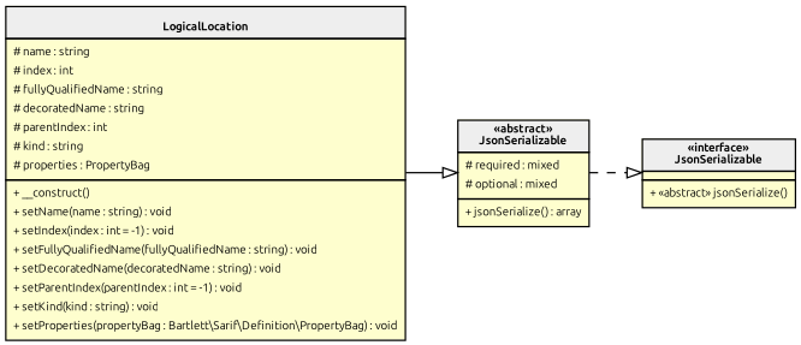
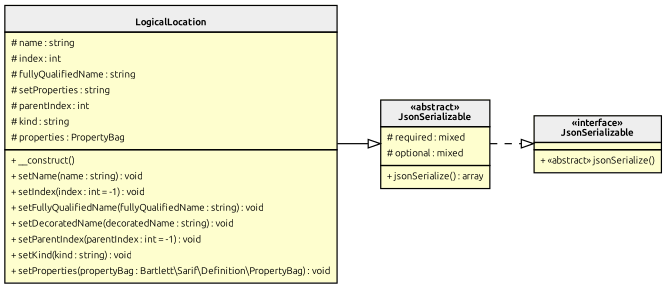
  digraph {
    rankdir=LR
    fontname=Ubuntu
    node [fillcolor="#FEFECE" fontname=Ubuntu fontsize=8 margin=0 shape=none style=filled]
    edge [arrowhead=empty fontname=Ubuntu fontsize=8]
    n1 [label=< <table cellspacing="0" border="0" cellborder="1">     <tr><td bgcolor="#eeeeee"><b>«abstract»<br/>JsonSerializable</b></td></tr>     <tr><td><table border="0" cellspacing="0" cellpadding="2">     <tr><td align="left"># required : mixed</td></tr>     <tr><td align="left"># optional : mixed</td></tr> </table></td></tr>     <tr><td><table border="0" cellspacing="0" cellpadding="2">     <tr><td align="left">+ jsonSerialize() : array</td></tr> </table></td></tr> </table>>]
-   n2 [label=< <table cellspacing="0" border="0" cellborder="1">     <tr><td bgcolor="#eeeeee"><b><br/>LogicalLocation</b></td></tr>     <tr><td><table border="0" cellspacing="0" cellpadding="2">     <tr><td align="left"># name : string</td></tr>     <tr><td align="left"># index : int</td></tr>     <tr><td align="left"># fullyQualifiedName : string</td></tr>     <tr><td align="left"># decoratedName : string</td></tr>     <tr><td align="left"># parentIndex : int</td></tr>     <tr><td align="left"># kind : string</td></tr>     <tr><td align="left"># properties : PropertyBag</td></tr> </table></td></tr>     <tr><td><table border="0" cellspacing="0" cellpadding="2">     <tr><td align="left">+ __construct()</td></tr>     <tr><td align="left">+ setName(name : string) : void</td></tr>     <tr><td align="left">+ setIndex(index : int = -1) : void</td></tr>     <tr><td align="left">+ setFullyQualifiedName(fullyQualifiedName : string) : void</td></tr>     <tr><td align="left">+ setDecoratedName(decoratedName : string) : void</td></tr>     <tr><td align="left">+ setParentIndex(parentIndex : int = -1) : void</td></tr>     <tr><td align="left">+ setKind(kind : string) : void</td></tr>     <tr><td align="left">+ setProperties(propertyBag : Bartlett\\Sarif\\Definition\\PropertyBag) : void</td></tr> </table></td></tr> </table>>]
+   n2 [label=< <table cellspacing="0" border="0" cellborder="1">     <tr><td bgcolor="#eeeeee"><b><br/>LogicalLocation</b></td></tr>     <tr><td><table border="0" cellspacing="0" cellpadding="2">     <tr><td align="left"># name : string</td></tr>     <tr><td align="left"># index : int</td></tr>     <tr><td align="left"># fullyQualifiedName : string</td></tr>     <tr><td align="left"># setProperties : string</td></tr>     <tr><td align="left"># parentIndex : int</td></tr>     <tr><td align="left"># kind : string</td></tr>     <tr><td align="left"># properties : PropertyBag</td></tr> </table></td></tr>     <tr><td><table border="0" cellspacing="0" cellpadding="2">     <tr><td align="left">+ __construct()</td></tr>     <tr><td align="left">+ setName(name : string) : void</td></tr>     <tr><td align="left">+ setIndex(index : int = -1) : void</td></tr>     <tr><td align="left">+ setFullyQualifiedName(fullyQualifiedName : string) : void</td></tr>     <tr><td align="left">+ setDecoratedName(decoratedName : string) : void</td></tr>     <tr><td align="left">+ setParentIndex(parentIndex : int = -1) : void</td></tr>     <tr><td align="left">+ setKind(kind : string) : void</td></tr>     <tr><td align="left">+ setProperties(propertyBag : Bartlett\\Sarif\\Definition\\PropertyBag) : void</td></tr> </table></td></tr> </table>>]
    n3 [label=< <table cellspacing="0" border="0" cellborder="1">     <tr><td bgcolor="#eeeeee"><b>«interface»<br/>JsonSerializable</b></td></tr>     <tr><td></td></tr>     <tr><td><table border="0" cellspacing="0" cellpadding="2">     <tr><td align="left">+ «abstract» jsonSerialize()</td></tr> </table></td></tr> </table>>]
    subgraph sub_1 {
      bgcolor=Bisque
      label="Bartlett\\Sarif\\Internal"
      n1
    }
    subgraph sub_2 {
      bgcolor=BurlyWood
      label="Bartlett\\Sarif\\Definition"
      n2
    }
    subgraph sub_3 {
      label=0
      n3
    }
    n1 -> n3 [style=dashed]
    n2 -> n1 [style=filled]
  }
